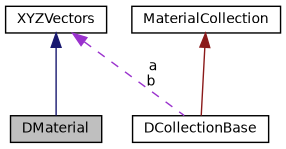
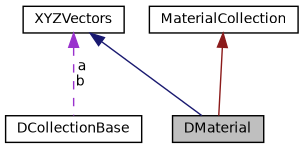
  digraph {
    node [color=black fillcolor=white fontname=Helvetica fontsize=10 shape=record style=filled]
    edge [dir=back fontname=Helvetica fontsize=10 labelfontname=Helvetica labelfontsize=10 style=solid]
    n1 [fillcolor=grey75 fontcolor=black height=0.2 label=DMaterial width=0.4]
    n2 [height=0.2 label=DCollectionBase width=0.4]
    n3 [height=0.2 label=XYZVectors width=0.4]
    n4 [height=0.2 label=MaterialCollection width=0.4]
    n3 -> n1 [color=midnightblue]
    n3 -> n2 [color=darkorchid3 label=" a\nb" style=dashed]
-   n4 -> n2 [color=firebrick4]
+   n4 -> n1 [color=firebrick4]
  }
